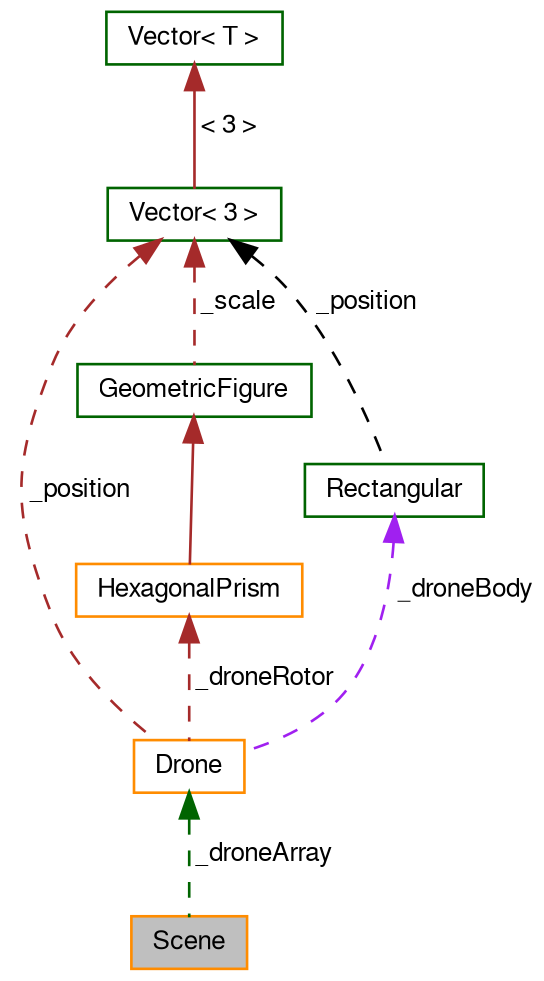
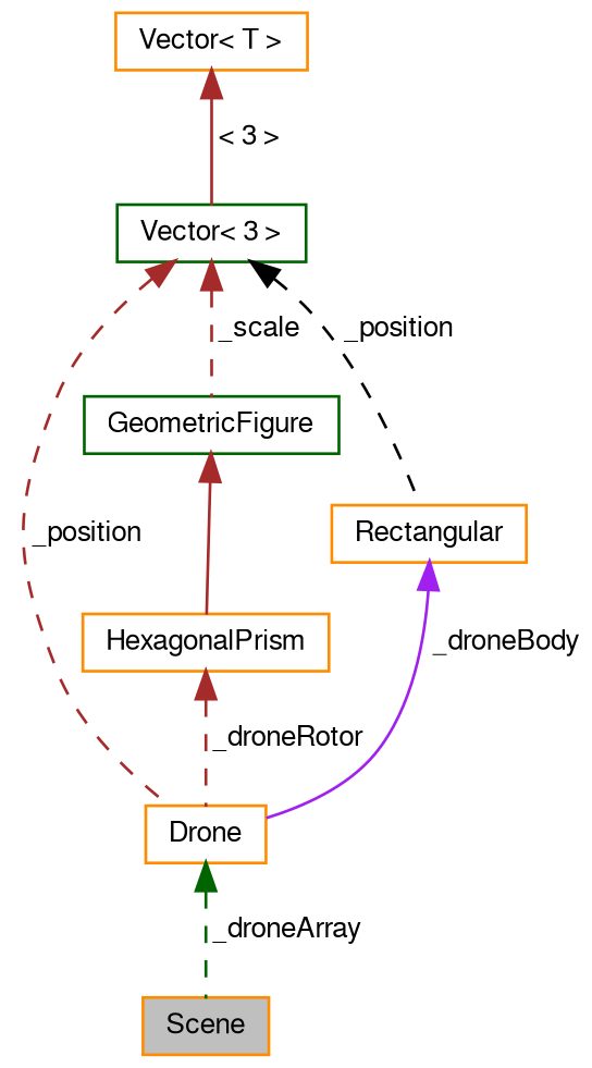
  digraph {
    node [color=darkorange fillcolor=white fontname=FreeSans fontsize=10 shape=record style=filled]
    edge [color=brown dir=back fontname=FreeSans fontsize=10 labelfontname=FreeSans labelfontsize=10 style=dashed]
    n1 [fillcolor=grey75 fontcolor=black height=0.2 label=Scene width=0.4]
    n2 [height=0.2 label=Drone width=0.4]
    n3 [height=0.2 label=HexagonalPrism width=0.4]
    n4 [color=darkgreen height=0.2 label=GeometricFigure width=0.4]
-   n5 [color=darkgreen height=0.2 label=Rectangular width=0.4]
+   n5 [height=0.2 label=Rectangular width=0.4]
    n6 [color=darkgreen height=0.2 label="Vector\< 3 \>" width=0.4]
-   n7 [color=darkgreen height=0.2 label="Vector\< T \>" width=0.4]
+   n7 [height=0.2 label="Vector\< T \>" width=0.4]
    n2 -> n1 [color=darkgreen label=" _droneArray"]
    n3 -> n2 [label=" _droneRotor"]
    n4 -> n3 [style=solid]
-   n5 -> n2 [color=purple label=" _droneBody"]
+   n5 -> n2 [color=purple label=" _droneBody" style=solid]
    n6 -> n2 [label=" _position"]
    n6 -> n4 [label=" _scale"]
    n6 -> n5 [color=black label=" _position"]
    n7 -> n6 [label=" \< 3 \>" style=solid]
  }
